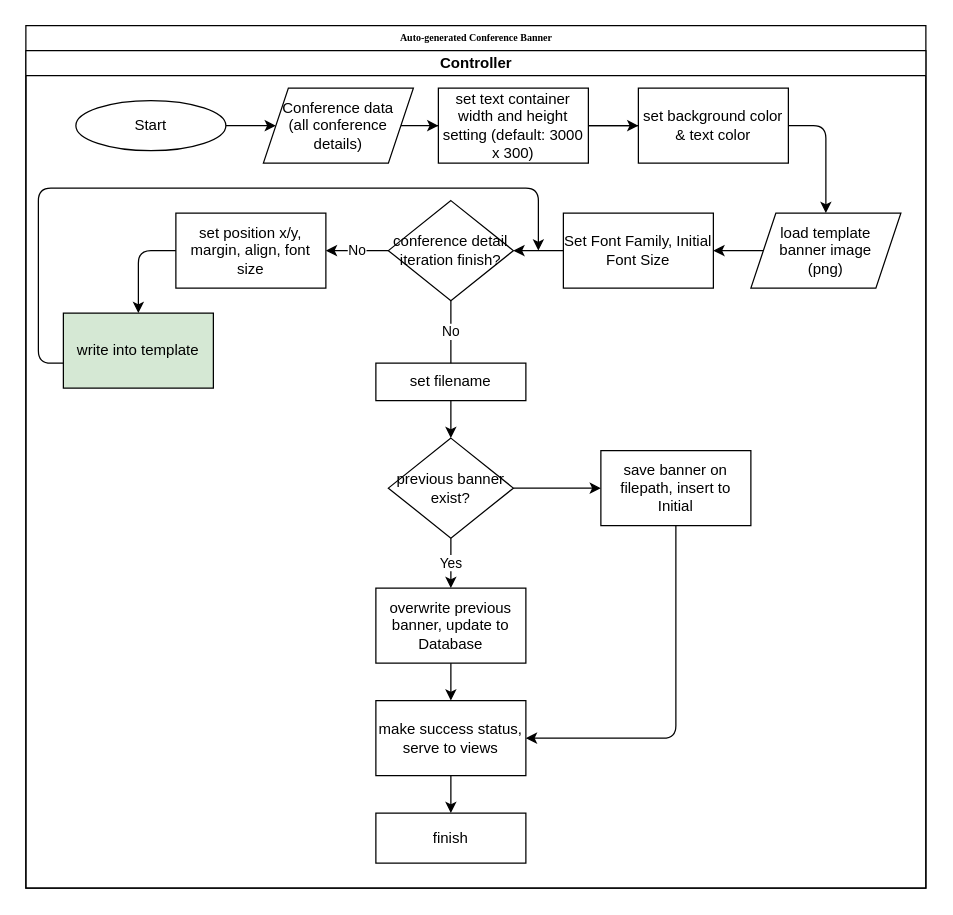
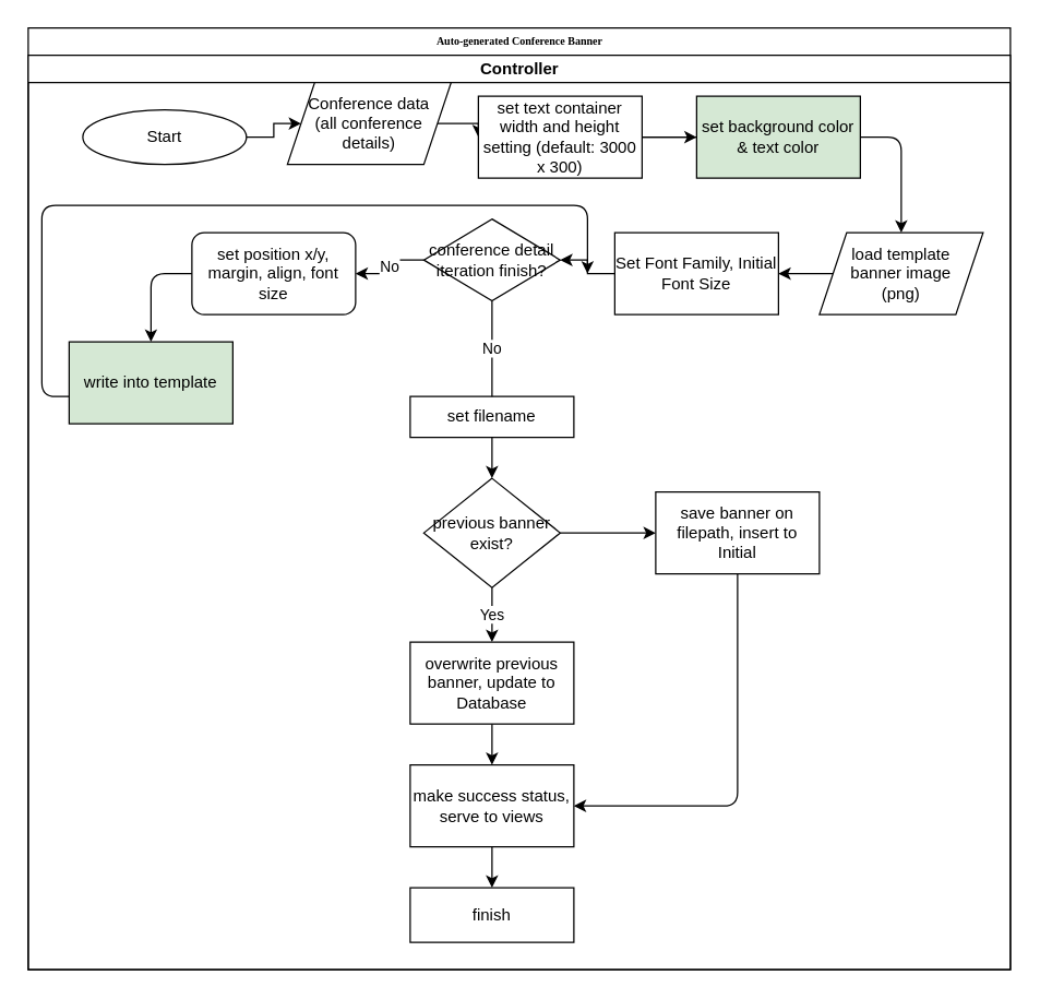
  <mxCell id="0" />
  <mxCell id="1" parent="0" />
  <mxCell id="2" value="Auto-generated Conference Banner" style="swimlane;html=1;childLayout=stackLayout;startSize=20;rounded=0;shadow=0;labelBackgroundColor=none;strokeWidth=1;fontFamily=Verdana;fontSize=8;align=center;" parent="1" vertex="1"><mxGeometry x="20" y="20" width="720" height="690" as="geometry" /></mxCell>
  <mxCell id="3" value="Controller" style="swimlane;html=1;startSize=20;" parent="2" vertex="1"><mxGeometry y="20" width="720" height="670" as="geometry" /></mxCell>
  <mxCell id="4" value="Start" style="ellipse;whiteSpace=wrap;html=1;" vertex="1" parent="3"><mxGeometry x="40" y="40" width="120" height="40" as="geometry" /></mxCell>
  <mxCell id="5" value="" style="edgeStyle=orthogonalEdgeStyle;rounded=0;orthogonalLoop=1;jettySize=auto;html=1;" edge="1" parent="3" source="4" target="11"><mxGeometry relative="1" as="geometry" /></mxCell>
  <mxCell id="6" value="" style="edgeStyle=orthogonalEdgeStyle;rounded=0;orthogonalLoop=1;jettySize=auto;html=1;" edge="1" parent="3" source="11" target="15"><mxGeometry relative="1" as="geometry" /></mxCell>
  <mxCell id="7" value="" style="edgeStyle=orthogonalEdgeStyle;rounded=0;orthogonalLoop=1;jettySize=auto;html=1;" edge="1" parent="3" source="15" target="28"><mxGeometry relative="1" as="geometry" /></mxCell>
  <mxCell id="8" value="" style="edgeStyle=orthogonalEdgeStyle;rounded=1;orthogonalLoop=1;jettySize=auto;html=1;" edge="1" parent="3" source="15" target="26"><mxGeometry relative="1" as="geometry" /></mxCell>
  <mxCell id="9" value="write into template" style="whiteSpace=wrap;html=1;fillColor=#d5e8d4;" vertex="1" parent="3"><mxGeometry x="30" y="210" width="120" height="60" as="geometry" /></mxCell>
- <mxCell id="10" value="set position x/y, margin, align, font size" style="whiteSpace=wrap;html=1;" vertex="1" parent="3"><mxGeometry x="120" y="130" width="120" height="60" as="geometry" /></mxCell>
- <mxCell id="11" value="Conference data&lt;br&gt;(all conference details)" style="shape=parallelogram;perimeter=parallelogramPerimeter;whiteSpace=wrap;html=1;fixedSize=1;" vertex="1" parent="3"><mxGeometry x="190" y="30" width="120" height="60" as="geometry" /></mxCell>
+ <mxCell id="10" value="set position x/y, margin, align, font size" style="whiteSpace=wrap;html=1;rounded=1;" vertex="1" parent="3"><mxGeometry x="120" y="130" width="120" height="60" as="geometry" /></mxCell>
+ <mxCell id="11" value="Conference data&lt;br&gt;(all conference details)" style="shape=parallelogram;perimeter=parallelogramPerimeter;whiteSpace=wrap;html=1;fixedSize=1;" vertex="1" parent="3"><mxGeometry x="190" y="20" width="120" height="60" as="geometry" /></mxCell>
  <mxCell id="12" value="make success status,&lt;br&gt;serve to views" style="whiteSpace=wrap;html=1;" vertex="1" parent="3"><mxGeometry x="280" y="520" width="120" height="60" as="geometry" /></mxCell>
  <mxCell id="13" value="finish" style="whiteSpace=wrap;html=1;rounded=0;" vertex="1" parent="3"><mxGeometry x="280" y="610" width="120" height="40" as="geometry" /></mxCell>
  <mxCell id="14" value="set filename" style="whiteSpace=wrap;html=1;" vertex="1" parent="3"><mxGeometry x="280" y="250" width="120" height="30" as="geometry" /></mxCell>
  <mxCell id="15" value="set text container width and height setting (default: 3000 x 300)" style="whiteSpace=wrap;html=1;" vertex="1" parent="3"><mxGeometry x="330" y="30" width="120" height="60" as="geometry" /></mxCell>
- <mxCell id="16" value="conference detail iteration finish?" style="rhombus;whiteSpace=wrap;html=1;" vertex="1" parent="3"><mxGeometry x="290" y="120" width="100" height="80" as="geometry" /></mxCell>
+ <mxCell id="16" value="conference detail iteration finish?" style="rhombus;whiteSpace=wrap;html=1;" vertex="1" parent="3"><mxGeometry x="290" y="120" width="100" height="60" as="geometry" /></mxCell>
  <mxCell id="17" value="overwrite previous banner, update to Database" style="whiteSpace=wrap;html=1;" vertex="1" parent="3"><mxGeometry x="280" y="430" width="120" height="60" as="geometry" /></mxCell>
  <mxCell id="18" value="previous banner exist?" style="rhombus;whiteSpace=wrap;html=1;" vertex="1" parent="3"><mxGeometry x="290" y="310" width="100" height="80" as="geometry" /></mxCell>
  <mxCell id="19" value="" style="edgeStyle=orthogonalEdgeStyle;rounded=0;orthogonalLoop=1;jettySize=auto;html=1;" edge="1" parent="3" source="26" target="27"><mxGeometry relative="1" as="geometry" /></mxCell>
  <mxCell id="20" value="" style="edgeStyle=orthogonalEdgeStyle;rounded=0;orthogonalLoop=1;jettySize=auto;html=1;" edge="1" parent="3" source="27" target="16"><mxGeometry relative="1" as="geometry" /></mxCell>
  <mxCell id="21" value="No" style="edgeStyle=orthogonalEdgeStyle;rounded=0;orthogonalLoop=1;jettySize=auto;html=1;" edge="1" parent="3" source="16" target="10"><mxGeometry relative="1" as="geometry" /></mxCell>
  <mxCell id="22" value="" style="edgeStyle=orthogonalEdgeStyle;rounded=1;orthogonalLoop=1;jettySize=auto;html=1;exitX=0;exitY=0.5;exitDx=0;exitDy=0;" edge="1" parent="3" source="10" target="9"><mxGeometry relative="1" as="geometry" /></mxCell>
  <mxCell id="23" value="No" style="edgeStyle=orthogonalEdgeStyle;rounded=0;orthogonalLoop=1;jettySize=auto;html=1;endArrow=none;" edge="1" parent="3" source="16" target="14"><mxGeometry relative="1" as="geometry" /></mxCell>
  <mxCell id="24" value="" style="edgeStyle=orthogonalEdgeStyle;rounded=0;orthogonalLoop=1;jettySize=auto;html=1;" edge="1" parent="3" source="14" target="18"><mxGeometry relative="1" as="geometry" /></mxCell>
  <mxCell id="25" value="Yes" style="edgeStyle=orthogonalEdgeStyle;rounded=0;orthogonalLoop=1;jettySize=auto;html=1;" edge="1" parent="3" source="18" target="17"><mxGeometry relative="1" as="geometry" /></mxCell>
  <mxCell id="26" value="load template &lt;br&gt;banner image &lt;br&gt;(png)" style="shape=parallelogram;perimeter=parallelogramPerimeter;whiteSpace=wrap;html=1;fixedSize=1;" vertex="1" parent="3"><mxGeometry x="580" y="130" width="120" height="60" as="geometry" /></mxCell>
  <mxCell id="27" value="Set Font Family, Initial Font Size" style="whiteSpace=wrap;html=1;" vertex="1" parent="3"><mxGeometry x="430" y="130" width="120" height="60" as="geometry" /></mxCell>
- <mxCell id="28" value="set background color &amp;amp; text color" style="whiteSpace=wrap;html=1;" vertex="1" parent="3"><mxGeometry x="490" y="30" width="120" height="60" as="geometry" /></mxCell>
+ <mxCell id="28" value="set background color &amp;amp; text color" style="whiteSpace=wrap;html=1;fillColor=#d5e8d4;" vertex="1" parent="3"><mxGeometry x="490" y="30" width="120" height="60" as="geometry" /></mxCell>
  <mxCell id="29" value="" style="edgeStyle=orthogonalEdgeStyle;rounded=0;orthogonalLoop=1;jettySize=auto;html=1;" edge="1" parent="3" source="17" target="12"><mxGeometry relative="1" as="geometry" /></mxCell>
  <mxCell id="30" value="" style="edgeStyle=orthogonalEdgeStyle;rounded=0;orthogonalLoop=1;jettySize=auto;html=1;" edge="1" parent="3" source="12" target="13"><mxGeometry relative="1" as="geometry" /></mxCell>
  <mxCell id="31" style="edgeStyle=orthogonalEdgeStyle;rounded=1;orthogonalLoop=1;jettySize=auto;html=1;entryX=1;entryY=0.5;entryDx=0;entryDy=0;" edge="1" parent="1" source="32" target="12"><mxGeometry relative="1" as="geometry"><Array as="points"><mxPoint x="540" y="590" /></Array></mxGeometry></mxCell>
  <mxCell id="32" value="save banner on filepath, insert to Initial" style="whiteSpace=wrap;html=1;" vertex="1" parent="1"><mxGeometry x="480" y="360" width="120" height="60" as="geometry" /></mxCell>
  <mxCell id="33" value="" style="edgeStyle=orthogonalEdgeStyle;rounded=0;orthogonalLoop=1;jettySize=auto;html=1;" edge="1" parent="1" source="18" target="32"><mxGeometry relative="1" as="geometry" /></mxCell>
  <mxCell id="34" style="edgeStyle=orthogonalEdgeStyle;rounded=1;orthogonalLoop=1;jettySize=auto;html=1;" edge="1" parent="1" source="9"><mxGeometry relative="1" as="geometry"><mxPoint x="430" y="200" as="targetPoint" /><Array as="points"><mxPoint x="30" y="290" /><mxPoint x="30" y="150" /><mxPoint x="430" y="150" /></Array></mxGeometry></mxCell>
